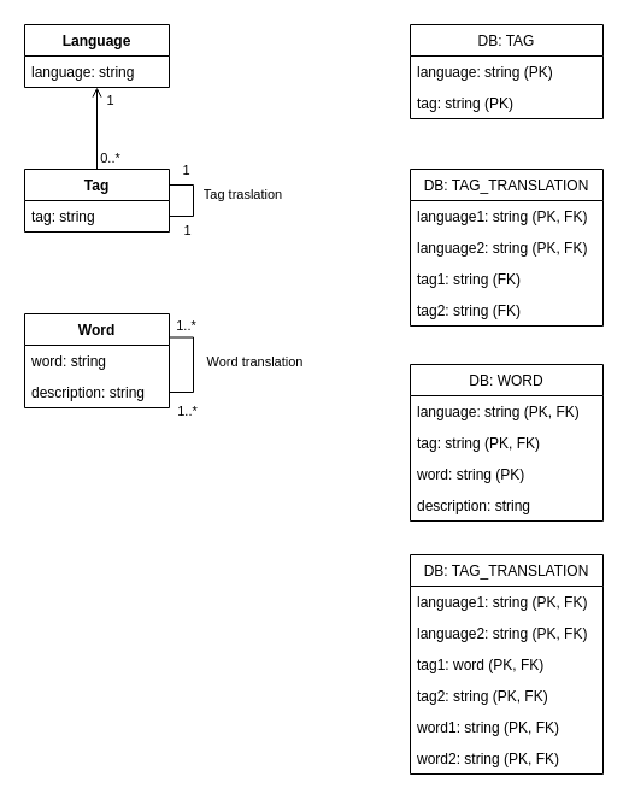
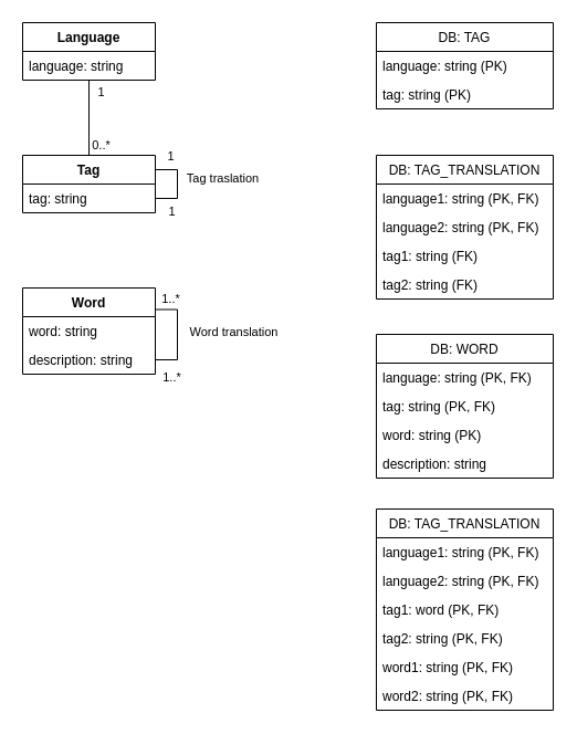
  <mxCell id="0" />
  <mxCell id="1" parent="0" />
- <mxCell id="2" value="" style="endArrow=open;html=1;rounded=0;" parent="1" source="14" target="12" edge="1"><mxGeometry width="50" height="50" relative="1" as="geometry"><mxPoint x="140" y="120" as="sourcePoint" /><mxPoint x="70" y="110" as="targetPoint" /></mxGeometry></mxCell>
+ <mxCell id="2" value="" style="endArrow=none;html=1;rounded=0;" parent="1" source="14" target="12" edge="1"><mxGeometry width="50" height="50" relative="1" as="geometry"><mxPoint x="140" y="120" as="sourcePoint" /><mxPoint x="70" y="110" as="targetPoint" /></mxGeometry></mxCell>
  <mxCell id="3" value="1" style="edgeLabel;html=1;align=center;verticalAlign=middle;resizable=0;points=[];" parent="2" vertex="1" connectable="0"><mxGeometry x="0.906" relative="1" as="geometry"><mxPoint x="10" y="7" as="offset" /></mxGeometry></mxCell>
  <mxCell id="4" value="0..*" style="edgeLabel;html=1;align=center;verticalAlign=middle;resizable=0;points=[];" parent="2" vertex="1" connectable="0"><mxGeometry x="-0.904" relative="1" as="geometry"><mxPoint x="10" y="-7" as="offset" /></mxGeometry></mxCell>
  <mxCell id="5" value="Word" style="swimlane;fontStyle=1;align=center;verticalAlign=top;childLayout=stackLayout;horizontal=1;startSize=26;horizontalStack=0;resizeParent=1;resizeParentMax=0;resizeLast=0;collapsible=1;marginBottom=0;" parent="1" vertex="1"><mxGeometry x="20" y="260" width="120" height="78" as="geometry" /></mxCell>
  <mxCell id="6" value="word: string" style="text;strokeColor=none;fillColor=none;align=left;verticalAlign=top;spacingLeft=4;spacingRight=4;overflow=hidden;rotatable=0;points=[[0,0.5],[1,0.5]];portConstraint=eastwest;" parent="5" vertex="1"><mxGeometry y="26" width="120" height="26" as="geometry" /></mxCell>
  <mxCell id="7" value="description: string" style="text;strokeColor=none;fillColor=none;align=left;verticalAlign=top;spacingLeft=4;spacingRight=4;overflow=hidden;rotatable=0;points=[[0,0.5],[1,0.5]];portConstraint=eastwest;" parent="5" vertex="1"><mxGeometry y="52" width="120" height="26" as="geometry" /></mxCell>
  <mxCell id="8" style="edgeStyle=orthogonalEdgeStyle;rounded=0;orthogonalLoop=1;jettySize=auto;html=1;exitX=1;exitY=0.25;exitDx=0;exitDy=0;entryX=1;entryY=0.5;entryDx=0;entryDy=0;endArrow=none;endFill=0;" edge="1" parent="5" source="5" target="7"><mxGeometry relative="1" as="geometry" /></mxCell>
  <mxCell id="9" value="1..*" style="edgeLabel;html=1;align=center;verticalAlign=middle;resizable=0;points=[];" vertex="1" connectable="0" parent="8"><mxGeometry x="-0.549" relative="1" as="geometry"><mxPoint x="-6" y="-10" as="offset" /></mxGeometry></mxCell>
  <mxCell id="10" value="Word translation" style="edgeLabel;html=1;align=center;verticalAlign=middle;resizable=0;points=[];" vertex="1" connectable="0" parent="8"><mxGeometry x="-0.269" y="1" relative="1" as="geometry"><mxPoint x="49" y="9" as="offset" /></mxGeometry></mxCell>
  <mxCell id="11" value="1..*" style="edgeLabel;html=1;align=center;verticalAlign=middle;resizable=0;points=[];" vertex="1" connectable="0" parent="8"><mxGeometry x="0.638" y="1" relative="1" as="geometry"><mxPoint x="-1" y="14" as="offset" /></mxGeometry></mxCell>
  <mxCell id="12" value="Language" style="swimlane;fontStyle=1;align=center;verticalAlign=top;childLayout=stackLayout;horizontal=1;startSize=26;horizontalStack=0;resizeParent=1;resizeParentMax=0;resizeLast=0;collapsible=1;marginBottom=0;" parent="1" vertex="1"><mxGeometry x="20" y="20" width="120" height="52" as="geometry" /></mxCell>
  <mxCell id="13" value="language: string" style="text;strokeColor=none;fillColor=none;align=left;verticalAlign=top;spacingLeft=4;spacingRight=4;overflow=hidden;rotatable=0;points=[[0,0.5],[1,0.5]];portConstraint=eastwest;" parent="12" vertex="1"><mxGeometry y="26" width="120" height="26" as="geometry" /></mxCell>
  <mxCell id="14" value="Tag" style="swimlane;fontStyle=1;align=center;verticalAlign=top;childLayout=stackLayout;horizontal=1;startSize=26;horizontalStack=0;resizeParent=1;resizeParentMax=0;resizeLast=0;collapsible=1;marginBottom=0;" parent="1" vertex="1"><mxGeometry x="20" y="140" width="120" height="52" as="geometry" /></mxCell>
  <mxCell id="15" value="tag: string" style="text;strokeColor=none;fillColor=none;align=left;verticalAlign=top;spacingLeft=4;spacingRight=4;overflow=hidden;rotatable=0;points=[[0,0.5],[1,0.5]];portConstraint=eastwest;" parent="14" vertex="1"><mxGeometry y="26" width="120" height="26" as="geometry" /></mxCell>
  <mxCell id="16" style="edgeStyle=orthogonalEdgeStyle;rounded=0;orthogonalLoop=1;jettySize=auto;html=1;endArrow=none;endFill=0;" edge="1" parent="1" source="14" target="14"><mxGeometry relative="1" as="geometry"><Array as="points"><mxPoint x="160" y="179" /><mxPoint x="160" y="153" /></Array></mxGeometry></mxCell>
  <mxCell id="17" value="1" style="edgeLabel;html=1;align=center;verticalAlign=middle;resizable=0;points=[];" vertex="1" connectable="0" parent="16"><mxGeometry x="0.531" y="-2" relative="1" as="geometry"><mxPoint x="-2" y="-11" as="offset" /></mxGeometry></mxCell>
  <mxCell id="18" value="Tag traslation" style="edgeLabel;html=1;align=center;verticalAlign=middle;resizable=0;points=[];" vertex="1" connectable="0" parent="16"><mxGeometry x="-0.144" relative="1" as="geometry"><mxPoint x="40" y="-11" as="offset" /></mxGeometry></mxCell>
  <mxCell id="19" value="1" style="edgeLabel;html=1;align=center;verticalAlign=middle;resizable=0;points=[];" vertex="1" connectable="0" parent="16"><mxGeometry x="-0.502" y="-2" relative="1" as="geometry"><mxPoint x="-2" y="9" as="offset" /></mxGeometry></mxCell>
  <mxCell id="20" value="DB: TAG" style="swimlane;fontStyle=0;childLayout=stackLayout;horizontal=1;startSize=26;fillColor=none;horizontalStack=0;resizeParent=1;resizeParentMax=0;resizeLast=0;collapsible=1;marginBottom=0;" vertex="1" parent="1"><mxGeometry x="340" y="20" width="160" height="78" as="geometry" /></mxCell>
  <mxCell id="21" value="language: string (PK) " style="text;strokeColor=none;fillColor=none;align=left;verticalAlign=top;spacingLeft=4;spacingRight=4;overflow=hidden;rotatable=0;points=[[0,0.5],[1,0.5]];portConstraint=eastwest;" vertex="1" parent="20"><mxGeometry y="26" width="160" height="26" as="geometry" /></mxCell>
  <mxCell id="22" value="tag: string (PK)" style="text;strokeColor=none;fillColor=none;align=left;verticalAlign=top;spacingLeft=4;spacingRight=4;overflow=hidden;rotatable=0;points=[[0,0.5],[1,0.5]];portConstraint=eastwest;" vertex="1" parent="20"><mxGeometry y="52" width="160" height="26" as="geometry" /></mxCell>
  <mxCell id="23" value="DB: WORD" style="swimlane;fontStyle=0;childLayout=stackLayout;horizontal=1;startSize=26;fillColor=none;horizontalStack=0;resizeParent=1;resizeParentMax=0;resizeLast=0;collapsible=1;marginBottom=0;" vertex="1" parent="1"><mxGeometry x="340" y="302" width="160" height="130" as="geometry" /></mxCell>
  <mxCell id="24" value="language: string (PK, FK) " style="text;strokeColor=none;fillColor=none;align=left;verticalAlign=top;spacingLeft=4;spacingRight=4;overflow=hidden;rotatable=0;points=[[0,0.5],[1,0.5]];portConstraint=eastwest;" vertex="1" parent="23"><mxGeometry y="26" width="160" height="26" as="geometry" /></mxCell>
  <mxCell id="25" value="tag: string (PK, FK)" style="text;strokeColor=none;fillColor=none;align=left;verticalAlign=top;spacingLeft=4;spacingRight=4;overflow=hidden;rotatable=0;points=[[0,0.5],[1,0.5]];portConstraint=eastwest;" vertex="1" parent="23"><mxGeometry y="52" width="160" height="26" as="geometry" /></mxCell>
  <mxCell id="26" value="word: string (PK)" style="text;strokeColor=none;fillColor=none;align=left;verticalAlign=top;spacingLeft=4;spacingRight=4;overflow=hidden;rotatable=0;points=[[0,0.5],[1,0.5]];portConstraint=eastwest;" vertex="1" parent="23"><mxGeometry y="78" width="160" height="26" as="geometry" /></mxCell>
  <mxCell id="27" value="description: string" style="text;strokeColor=none;fillColor=none;align=left;verticalAlign=top;spacingLeft=4;spacingRight=4;overflow=hidden;rotatable=0;points=[[0,0.5],[1,0.5]];portConstraint=eastwest;" vertex="1" parent="23"><mxGeometry y="104" width="160" height="26" as="geometry" /></mxCell>
  <mxCell id="28" value="DB: TAG_TRANSLATION" style="swimlane;fontStyle=0;childLayout=stackLayout;horizontal=1;startSize=26;fillColor=none;horizontalStack=0;resizeParent=1;resizeParentMax=0;resizeLast=0;collapsible=1;marginBottom=0;" vertex="1" parent="1"><mxGeometry x="340" y="140" width="160" height="130" as="geometry" /></mxCell>
  <mxCell id="29" value="language1: string (PK, FK) " style="text;strokeColor=none;fillColor=none;align=left;verticalAlign=top;spacingLeft=4;spacingRight=4;overflow=hidden;rotatable=0;points=[[0,0.5],[1,0.5]];portConstraint=eastwest;" vertex="1" parent="28"><mxGeometry y="26" width="160" height="26" as="geometry" /></mxCell>
  <mxCell id="30" value="language2: string (PK, FK) " style="text;strokeColor=none;fillColor=none;align=left;verticalAlign=top;spacingLeft=4;spacingRight=4;overflow=hidden;rotatable=0;points=[[0,0.5],[1,0.5]];portConstraint=eastwest;" vertex="1" parent="28"><mxGeometry y="52" width="160" height="26" as="geometry" /></mxCell>
  <mxCell id="31" value="tag1: string (FK)" style="text;strokeColor=none;fillColor=none;align=left;verticalAlign=top;spacingLeft=4;spacingRight=4;overflow=hidden;rotatable=0;points=[[0,0.5],[1,0.5]];portConstraint=eastwest;" vertex="1" parent="28"><mxGeometry y="78" width="160" height="26" as="geometry" /></mxCell>
  <mxCell id="32" value="tag2: string (FK)" style="text;strokeColor=none;fillColor=none;align=left;verticalAlign=top;spacingLeft=4;spacingRight=4;overflow=hidden;rotatable=0;points=[[0,0.5],[1,0.5]];portConstraint=eastwest;" vertex="1" parent="28"><mxGeometry y="104" width="160" height="26" as="geometry" /></mxCell>
  <mxCell id="33" value="DB: TAG_TRANSLATION" style="swimlane;fontStyle=0;childLayout=stackLayout;horizontal=1;startSize=26;fillColor=none;horizontalStack=0;resizeParent=1;resizeParentMax=0;resizeLast=0;collapsible=1;marginBottom=0;" vertex="1" parent="1"><mxGeometry x="340" y="460" width="160" height="182" as="geometry" /></mxCell>
  <mxCell id="34" value="language1: string (PK, FK) " style="text;strokeColor=none;fillColor=none;align=left;verticalAlign=top;spacingLeft=4;spacingRight=4;overflow=hidden;rotatable=0;points=[[0,0.5],[1,0.5]];portConstraint=eastwest;" vertex="1" parent="33"><mxGeometry y="26" width="160" height="26" as="geometry" /></mxCell>
  <mxCell id="35" value="language2: string (PK, FK) " style="text;strokeColor=none;fillColor=none;align=left;verticalAlign=top;spacingLeft=4;spacingRight=4;overflow=hidden;rotatable=0;points=[[0,0.5],[1,0.5]];portConstraint=eastwest;" vertex="1" parent="33"><mxGeometry y="52" width="160" height="26" as="geometry" /></mxCell>
  <mxCell id="36" value="tag1: word (PK, FK)" style="text;strokeColor=none;fillColor=none;align=left;verticalAlign=top;spacingLeft=4;spacingRight=4;overflow=hidden;rotatable=0;points=[[0,0.5],[1,0.5]];portConstraint=eastwest;" vertex="1" parent="33"><mxGeometry y="78" width="160" height="26" as="geometry" /></mxCell>
  <mxCell id="37" value="tag2: string (PK, FK)" style="text;strokeColor=none;fillColor=none;align=left;verticalAlign=top;spacingLeft=4;spacingRight=4;overflow=hidden;rotatable=0;points=[[0,0.5],[1,0.5]];portConstraint=eastwest;" vertex="1" parent="33"><mxGeometry y="104" width="160" height="26" as="geometry" /></mxCell>
  <mxCell id="38" value="word1: string (PK, FK)" style="text;strokeColor=none;fillColor=none;align=left;verticalAlign=top;spacingLeft=4;spacingRight=4;overflow=hidden;rotatable=0;points=[[0,0.5],[1,0.5]];portConstraint=eastwest;" vertex="1" parent="33"><mxGeometry y="130" width="160" height="26" as="geometry" /></mxCell>
  <mxCell id="39" value="word2: string (PK, FK)" style="text;strokeColor=none;fillColor=none;align=left;verticalAlign=top;spacingLeft=4;spacingRight=4;overflow=hidden;rotatable=0;points=[[0,0.5],[1,0.5]];portConstraint=eastwest;" vertex="1" parent="33"><mxGeometry y="156" width="160" height="26" as="geometry" /></mxCell>
